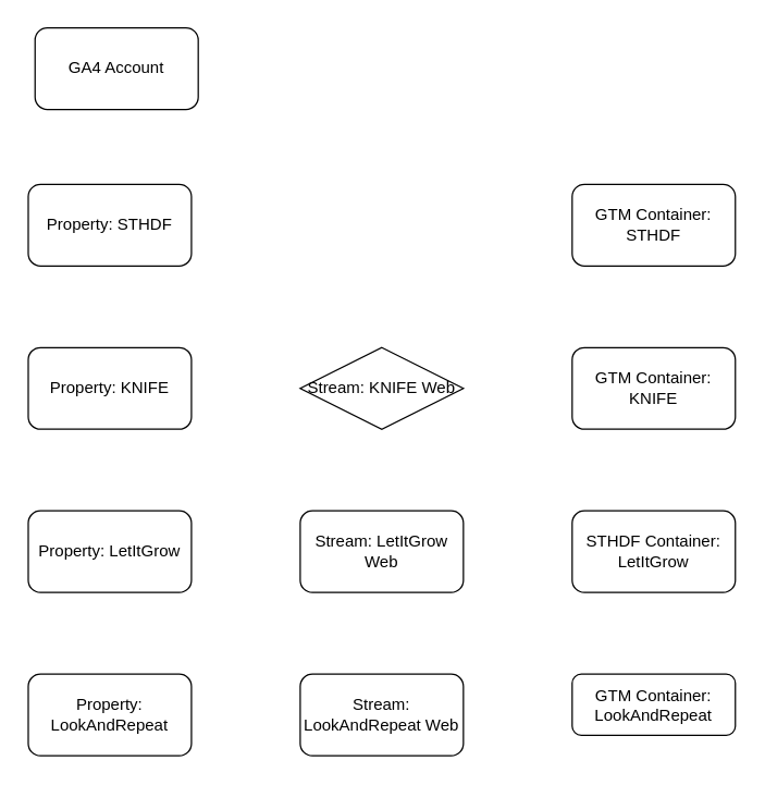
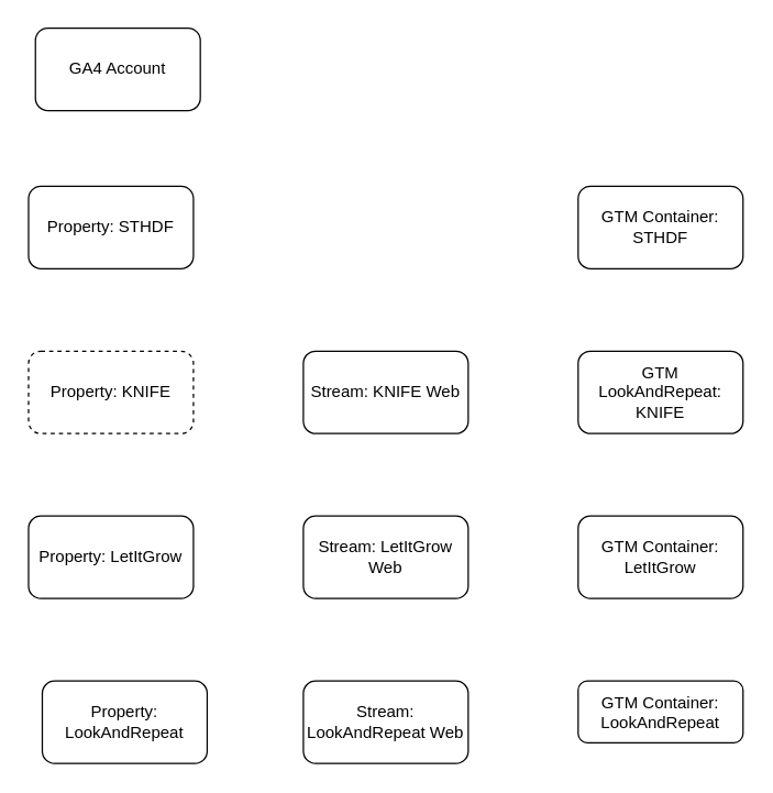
  <mxCell id="0" />
  <mxCell id="1" parent="0" />
  <mxCell id="2" value="GA4 Account" style="rounded=1;whiteSpace=wrap;html=1;" vertex="1" parent="1"><mxGeometry x="25" y="20" width="120" height="60" as="geometry" /></mxCell>
  <mxCell id="3" value="Property: STHDF" style="rounded=1;whiteSpace=wrap;html=1;" vertex="1" parent="1"><mxGeometry x="20" y="135" width="120" height="60" as="geometry" /></mxCell>
  <mxCell id="4" value="GTM Container: STHDF" style="rounded=1;whiteSpace=wrap;html=1;" vertex="1" parent="1"><mxGeometry x="420" y="135" width="120" height="60" as="geometry" /></mxCell>
- <mxCell id="5" value="Property: KNIFE" style="rounded=1;whiteSpace=wrap;html=1;" vertex="1" parent="1"><mxGeometry x="20" y="255" width="120" height="60" as="geometry" /></mxCell>
- <mxCell id="6" value="Stream: KNIFE Web" style="rhombus;whiteSpace=wrap;html=1;" vertex="1" parent="1"><mxGeometry x="220" y="255" width="120" height="60" as="geometry" /></mxCell>
- <mxCell id="7" value="GTM Container: KNIFE" style="rounded=1;whiteSpace=wrap;html=1;" vertex="1" parent="1"><mxGeometry x="420" y="255" width="120" height="60" as="geometry" /></mxCell>
+ <mxCell id="5" value="Property: KNIFE" style="rounded=1;whiteSpace=wrap;html=1;dashed=1;" vertex="1" parent="1"><mxGeometry x="20" y="255" width="120" height="60" as="geometry" /></mxCell>
+ <mxCell id="6" value="Stream: KNIFE Web" style="rounded=1;whiteSpace=wrap;html=1;" vertex="1" parent="1"><mxGeometry x="220" y="255" width="120" height="60" as="geometry" /></mxCell>
+ <mxCell id="7" value="GTM LookAndRepeat: KNIFE" style="rounded=1;whiteSpace=wrap;html=1;" vertex="1" parent="1"><mxGeometry x="420" y="255" width="120" height="60" as="geometry" /></mxCell>
  <mxCell id="8" value="Property: LetItGrow" style="rounded=1;whiteSpace=wrap;html=1;" vertex="1" parent="1"><mxGeometry x="20" y="375" width="120" height="60" as="geometry" /></mxCell>
  <mxCell id="9" value="Stream: LetItGrow Web" style="rounded=1;whiteSpace=wrap;html=1;" vertex="1" parent="1"><mxGeometry x="220" y="375" width="120" height="60" as="geometry" /></mxCell>
- <mxCell id="10" value="STHDF Container: LetItGrow" style="rounded=1;whiteSpace=wrap;html=1;" vertex="1" parent="1"><mxGeometry x="420" y="375" width="120" height="60" as="geometry" /></mxCell>
- <mxCell id="11" value="Property: LookAndRepeat" style="rounded=1;whiteSpace=wrap;html=1;" vertex="1" parent="1"><mxGeometry x="20" y="495" width="120" height="60" as="geometry" /></mxCell>
+ <mxCell id="10" value="GTM Container: LetItGrow" style="rounded=1;whiteSpace=wrap;html=1;" vertex="1" parent="1"><mxGeometry x="420" y="375" width="120" height="60" as="geometry" /></mxCell>
+ <mxCell id="11" value="Property: LookAndRepeat" style="rounded=1;whiteSpace=wrap;html=1;" vertex="1" parent="1"><mxGeometry x="30" y="495" width="120" height="60" as="geometry" /></mxCell>
  <mxCell id="12" value="Stream: LookAndRepeat Web" style="rounded=1;whiteSpace=wrap;html=1;" vertex="1" parent="1"><mxGeometry x="220" y="495" width="120" height="60" as="geometry" /></mxCell>
  <mxCell id="13" value="GTM Container: LookAndRepeat" style="rounded=1;whiteSpace=wrap;html=1;" vertex="1" parent="1"><mxGeometry x="420" y="495" width="120" height="45" as="geometry" /></mxCell>
